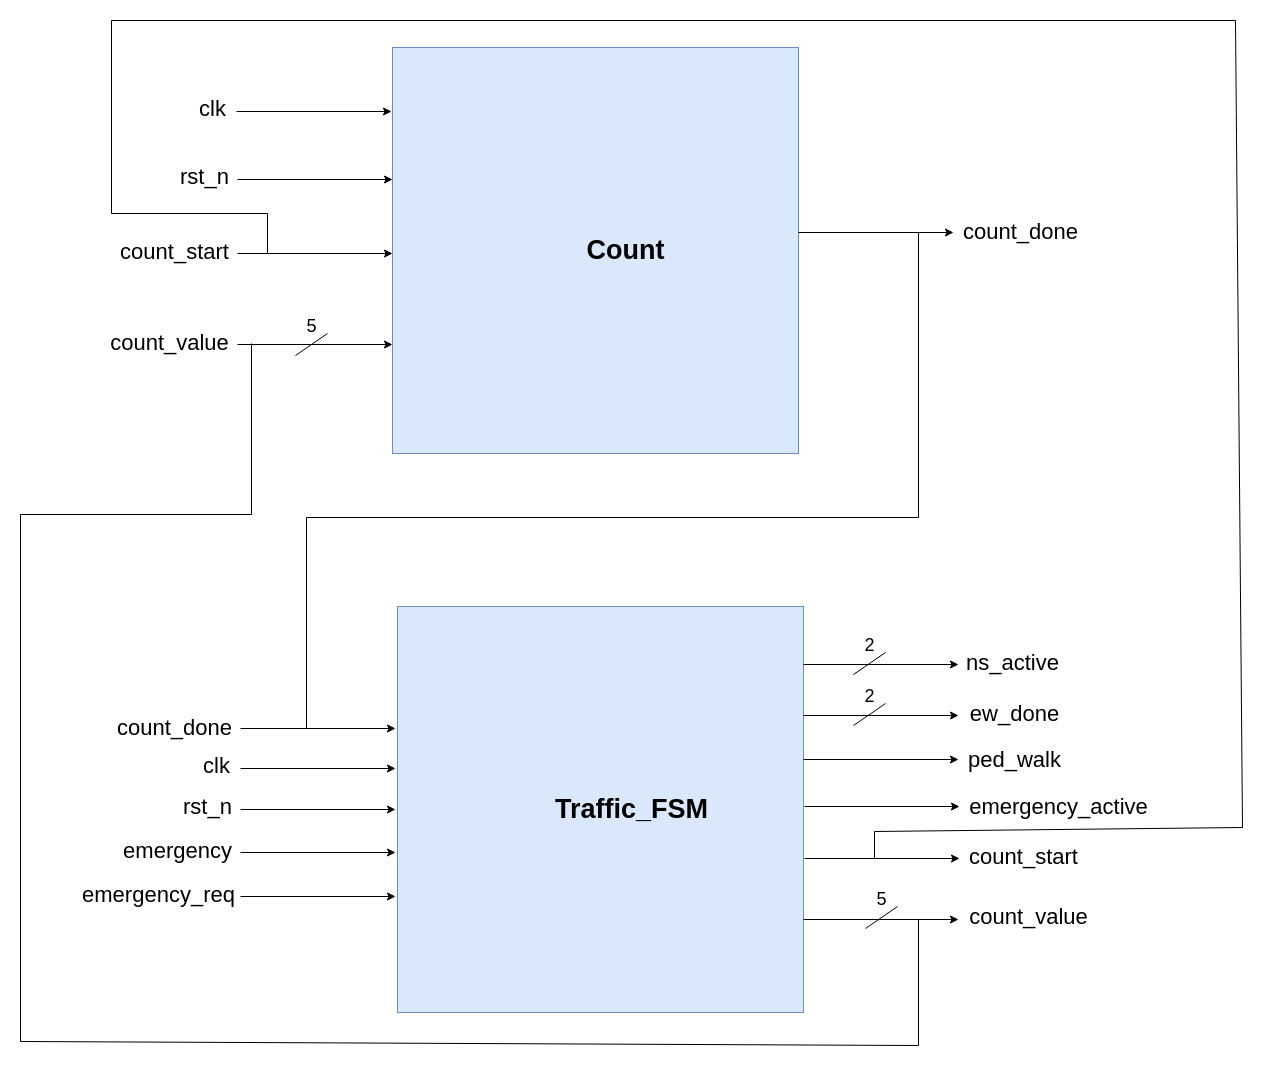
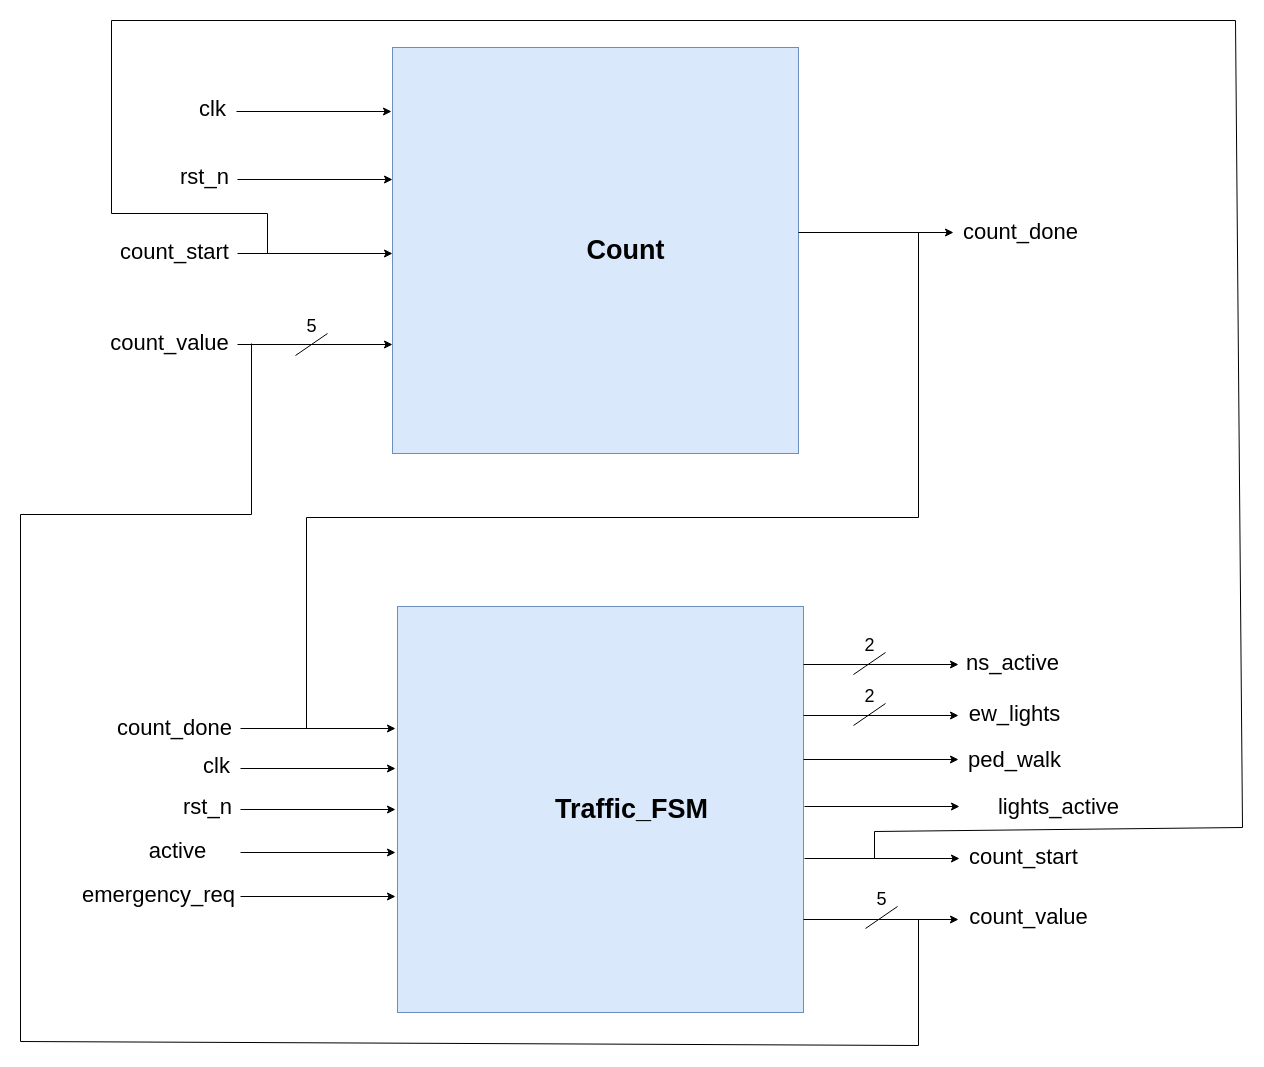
  <mxCell id="0" />
  <mxCell id="1" parent="0" />
  <mxCell id="2" value="" style="whiteSpace=wrap;html=1;aspect=fixed;fillColor=#dae8fc;strokeColor=#6c8ebf;" vertex="1" parent="1"><mxGeometry x="392" y="47" width="406" height="406" as="geometry" /></mxCell>
  <mxCell id="3" value="" style="endArrow=classic;html=1;rounded=0;" edge="1" parent="1"><mxGeometry width="50" height="50" relative="1" as="geometry"><mxPoint x="236" y="111" as="sourcePoint" /><mxPoint x="391" y="111" as="targetPoint" /></mxGeometry></mxCell>
  <mxCell id="4" value="" style="endArrow=classic;html=1;rounded=0;" edge="1" parent="1"><mxGeometry width="50" height="50" relative="1" as="geometry"><mxPoint x="237" y="179" as="sourcePoint" /><mxPoint x="392" y="179" as="targetPoint" /></mxGeometry></mxCell>
  <mxCell id="5" value="" style="endArrow=classic;html=1;rounded=0;" edge="1" parent="1"><mxGeometry width="50" height="50" relative="1" as="geometry"><mxPoint x="237" y="253" as="sourcePoint" /><mxPoint x="392" y="253" as="targetPoint" /></mxGeometry></mxCell>
  <mxCell id="6" value="" style="endArrow=classic;html=1;rounded=0;" edge="1" parent="1"><mxGeometry width="50" height="50" relative="1" as="geometry"><mxPoint x="237" y="344" as="sourcePoint" /><mxPoint x="392" y="344" as="targetPoint" /></mxGeometry></mxCell>
  <mxCell id="7" value="" style="endArrow=classic;html=1;rounded=0;" edge="1" parent="1"><mxGeometry width="50" height="50" relative="1" as="geometry"><mxPoint x="798" y="232" as="sourcePoint" /><mxPoint x="953" y="232" as="targetPoint" /></mxGeometry></mxCell>
  <mxCell id="8" value="" style="endArrow=none;html=1;rounded=0;" edge="1" parent="1"><mxGeometry width="50" height="50" relative="1" as="geometry"><mxPoint x="295" y="355" as="sourcePoint" /><mxPoint x="327" y="333" as="targetPoint" /></mxGeometry></mxCell>
  <mxCell id="9" value="&lt;font style=&quot;font-size: 18px;&quot;&gt;5&lt;/font&gt;" style="text;html=1;align=center;verticalAlign=middle;resizable=0;points=[];autosize=1;strokeColor=none;fillColor=none;" vertex="1" parent="1"><mxGeometry x="297" y="309" width="28" height="34" as="geometry" /></mxCell>
  <mxCell id="10" value="&lt;font style=&quot;font-size: 22px;&quot;&gt;clk&lt;/font&gt;" style="text;html=1;align=center;verticalAlign=middle;resizable=0;points=[];autosize=1;strokeColor=none;fillColor=none;" vertex="1" parent="1"><mxGeometry x="189" y="90" width="45" height="38" as="geometry" /></mxCell>
  <mxCell id="11" value="&lt;font style=&quot;font-size: 22px;&quot;&gt;rst_n&lt;/font&gt;" style="text;html=1;align=center;verticalAlign=middle;resizable=0;points=[];autosize=1;strokeColor=none;fillColor=none;" vertex="1" parent="1"><mxGeometry x="170" y="158" width="67" height="38" as="geometry" /></mxCell>
  <mxCell id="12" value="&lt;font style=&quot;font-size: 22px;&quot;&gt;count_start&lt;/font&gt;" style="text;html=1;align=center;verticalAlign=middle;resizable=0;points=[];autosize=1;strokeColor=none;fillColor=none;" vertex="1" parent="1"><mxGeometry x="110" y="233" width="127" height="38" as="geometry" /></mxCell>
  <mxCell id="13" value="&lt;font style=&quot;font-size: 22px;&quot;&gt;count_value&lt;/font&gt;" style="text;html=1;align=center;verticalAlign=middle;resizable=0;points=[];autosize=1;strokeColor=none;fillColor=none;" vertex="1" parent="1"><mxGeometry x="100" y="324" width="137" height="38" as="geometry" /></mxCell>
  <mxCell id="14" value="&lt;font style=&quot;font-size: 22px;&quot;&gt;count_done&lt;/font&gt;" style="text;html=1;align=center;verticalAlign=middle;resizable=0;points=[];autosize=1;strokeColor=none;fillColor=none;" vertex="1" parent="1"><mxGeometry x="953" y="213" width="133" height="38" as="geometry" /></mxCell>
  <mxCell id="15" value="&lt;font style=&quot;font-size: 27px;&quot;&gt;&lt;b&gt;Count&lt;/b&gt;&lt;/font&gt;" style="text;html=1;align=center;verticalAlign=middle;resizable=0;points=[];autosize=1;strokeColor=none;fillColor=none;" vertex="1" parent="1"><mxGeometry x="577" y="228" width="96" height="44" as="geometry" /></mxCell>
  <mxCell id="16" value="" style="whiteSpace=wrap;html=1;aspect=fixed;fillColor=#dae8fc;strokeColor=#6c8ebf;" vertex="1" parent="1"><mxGeometry x="397" y="606" width="406" height="406" as="geometry" /></mxCell>
  <mxCell id="17" value="" style="endArrow=classic;html=1;rounded=0;" edge="1" parent="1"><mxGeometry width="50" height="50" relative="1" as="geometry"><mxPoint x="240" y="768" as="sourcePoint" /><mxPoint x="395" y="768" as="targetPoint" /></mxGeometry></mxCell>
  <mxCell id="18" value="" style="endArrow=classic;html=1;rounded=0;" edge="1" parent="1"><mxGeometry width="50" height="50" relative="1" as="geometry"><mxPoint x="240" y="809" as="sourcePoint" /><mxPoint x="395" y="809" as="targetPoint" /></mxGeometry></mxCell>
  <mxCell id="19" value="" style="endArrow=classic;html=1;rounded=0;" edge="1" parent="1"><mxGeometry width="50" height="50" relative="1" as="geometry"><mxPoint x="240" y="852" as="sourcePoint" /><mxPoint x="395" y="852" as="targetPoint" /></mxGeometry></mxCell>
  <mxCell id="20" value="" style="endArrow=classic;html=1;rounded=0;" edge="1" parent="1"><mxGeometry width="50" height="50" relative="1" as="geometry"><mxPoint x="240" y="896" as="sourcePoint" /><mxPoint x="395" y="896" as="targetPoint" /></mxGeometry></mxCell>
  <mxCell id="21" value="" style="endArrow=classic;html=1;rounded=0;" edge="1" parent="1"><mxGeometry width="50" height="50" relative="1" as="geometry"><mxPoint x="803" y="664" as="sourcePoint" /><mxPoint x="958" y="664" as="targetPoint" /></mxGeometry></mxCell>
  <mxCell id="22" value="" style="endArrow=none;html=1;rounded=0;" edge="1" parent="1"><mxGeometry width="50" height="50" relative="1" as="geometry"><mxPoint x="853" y="674" as="sourcePoint" /><mxPoint x="885" y="652" as="targetPoint" /></mxGeometry></mxCell>
  <mxCell id="23" value="&lt;font style=&quot;font-size: 18px;&quot;&gt;2&lt;/font&gt;" style="text;html=1;align=center;verticalAlign=middle;resizable=0;points=[];autosize=1;strokeColor=none;fillColor=none;" vertex="1" parent="1"><mxGeometry x="855" y="628" width="28" height="34" as="geometry" /></mxCell>
  <mxCell id="24" value="&lt;font style=&quot;font-size: 22px;&quot;&gt;clk&lt;/font&gt;" style="text;html=1;align=center;verticalAlign=middle;resizable=0;points=[];autosize=1;strokeColor=none;fillColor=none;" vertex="1" parent="1"><mxGeometry x="193" y="747" width="45" height="38" as="geometry" /></mxCell>
  <mxCell id="25" value="&lt;font style=&quot;font-size: 22px;&quot;&gt;rst_n&lt;/font&gt;" style="text;html=1;align=center;verticalAlign=middle;resizable=0;points=[];autosize=1;strokeColor=none;fillColor=none;" vertex="1" parent="1"><mxGeometry x="173" y="788" width="67" height="38" as="geometry" /></mxCell>
- <mxCell id="26" value="&lt;font style=&quot;font-size: 22px;&quot;&gt;emergency&lt;/font&gt;" style="text;html=1;align=center;verticalAlign=middle;resizable=0;points=[];autosize=1;strokeColor=none;fillColor=none;" vertex="1" parent="1"><mxGeometry x="113" y="832" width="127" height="38" as="geometry" /></mxCell>
+ <mxCell id="26" value="&lt;font style=&quot;font-size: 22px;&quot;&gt;active&lt;/font&gt;" style="text;html=1;align=center;verticalAlign=middle;resizable=0;points=[];autosize=1;strokeColor=none;fillColor=none;" vertex="1" parent="1"><mxGeometry x="113" y="832" width="127" height="38" as="geometry" /></mxCell>
  <mxCell id="27" value="&lt;font style=&quot;font-size: 22px;&quot;&gt;emergency_req&lt;/font&gt;" style="text;html=1;align=center;verticalAlign=middle;resizable=0;points=[];autosize=1;strokeColor=none;fillColor=none;" vertex="1" parent="1"><mxGeometry x="75" y="876" width="165" height="38" as="geometry" /></mxCell>
  <mxCell id="28" value="&lt;font style=&quot;font-size: 22px;&quot;&gt;ns_active&lt;/font&gt;" style="text;html=1;align=center;verticalAlign=middle;resizable=0;points=[];autosize=1;strokeColor=none;fillColor=none;" vertex="1" parent="1"><mxGeometry x="959" y="644" width="105" height="38" as="geometry" /></mxCell>
  <mxCell id="29" value="&lt;font style=&quot;font-size: 27px;&quot;&gt;&lt;b&gt;Traffic_FSM&lt;/b&gt;&lt;/font&gt;" style="text;html=1;align=center;verticalAlign=middle;resizable=0;points=[];autosize=1;strokeColor=none;fillColor=none;" vertex="1" parent="1"><mxGeometry x="545" y="787" width="171" height="44" as="geometry" /></mxCell>
  <mxCell id="30" value="" style="endArrow=classic;html=1;rounded=0;" edge="1" parent="1"><mxGeometry width="50" height="50" relative="1" as="geometry"><mxPoint x="240" y="728" as="sourcePoint" /><mxPoint x="395" y="728" as="targetPoint" /></mxGeometry></mxCell>
  <mxCell id="31" value="&lt;font style=&quot;font-size: 22px;&quot;&gt;count_done&lt;/font&gt;" style="text;html=1;align=center;verticalAlign=middle;resizable=0;points=[];autosize=1;strokeColor=none;fillColor=none;" vertex="1" parent="1"><mxGeometry x="107" y="709" width="133" height="38" as="geometry" /></mxCell>
  <mxCell id="32" value="" style="endArrow=none;html=1;rounded=0;" edge="1" parent="1"><mxGeometry width="50" height="50" relative="1" as="geometry"><mxPoint x="306" y="728" as="sourcePoint" /><mxPoint x="918" y="232" as="targetPoint" /><Array as="points"><mxPoint x="306" y="517" /><mxPoint x="918" y="517" /></Array></mxGeometry></mxCell>
  <mxCell id="33" value="" style="endArrow=classic;html=1;rounded=0;" edge="1" parent="1"><mxGeometry width="50" height="50" relative="1" as="geometry"><mxPoint x="803" y="715" as="sourcePoint" /><mxPoint x="958" y="715" as="targetPoint" /></mxGeometry></mxCell>
  <mxCell id="34" value="" style="endArrow=none;html=1;rounded=0;" edge="1" parent="1"><mxGeometry width="50" height="50" relative="1" as="geometry"><mxPoint x="853" y="725" as="sourcePoint" /><mxPoint x="885" y="703" as="targetPoint" /></mxGeometry></mxCell>
  <mxCell id="35" value="&lt;font style=&quot;font-size: 18px;&quot;&gt;2&lt;/font&gt;" style="text;html=1;align=center;verticalAlign=middle;resizable=0;points=[];autosize=1;strokeColor=none;fillColor=none;" vertex="1" parent="1"><mxGeometry x="855" y="679" width="28" height="34" as="geometry" /></mxCell>
- <mxCell id="36" value="&lt;font style=&quot;font-size: 22px;&quot;&gt;ew_done&lt;/font&gt;" style="text;html=1;align=center;verticalAlign=middle;resizable=0;points=[];autosize=1;strokeColor=none;fillColor=none;" vertex="1" parent="1"><mxGeometry x="959" y="695" width="110" height="38" as="geometry" /></mxCell>
+ <mxCell id="36" value="&lt;font style=&quot;font-size: 22px;&quot;&gt;ew_lights&lt;/font&gt;" style="text;html=1;align=center;verticalAlign=middle;resizable=0;points=[];autosize=1;strokeColor=none;fillColor=none;" vertex="1" parent="1"><mxGeometry x="959" y="695" width="110" height="38" as="geometry" /></mxCell>
  <mxCell id="37" value="" style="endArrow=classic;html=1;rounded=0;" edge="1" parent="1"><mxGeometry width="50" height="50" relative="1" as="geometry"><mxPoint x="803" y="759" as="sourcePoint" /><mxPoint x="958" y="759" as="targetPoint" /></mxGeometry></mxCell>
  <mxCell id="38" value="" style="endArrow=classic;html=1;rounded=0;" edge="1" parent="1"><mxGeometry width="50" height="50" relative="1" as="geometry"><mxPoint x="804" y="806" as="sourcePoint" /><mxPoint x="959" y="806" as="targetPoint" /></mxGeometry></mxCell>
  <mxCell id="39" value="" style="endArrow=classic;html=1;rounded=0;" edge="1" parent="1"><mxGeometry width="50" height="50" relative="1" as="geometry"><mxPoint x="804" y="858" as="sourcePoint" /><mxPoint x="959" y="858" as="targetPoint" /></mxGeometry></mxCell>
  <mxCell id="40" value="&lt;font style=&quot;font-size: 22px;&quot;&gt;ped_walk&lt;/font&gt;" style="text;html=1;align=center;verticalAlign=middle;resizable=0;points=[];autosize=1;strokeColor=none;fillColor=none;" vertex="1" parent="1"><mxGeometry x="958" y="741" width="111" height="38" as="geometry" /></mxCell>
- <mxCell id="41" value="&lt;font style=&quot;font-size: 22px;&quot;&gt;emergency_active&lt;/font&gt;" style="text;html=1;align=center;verticalAlign=middle;resizable=0;points=[];autosize=1;strokeColor=none;fillColor=none;" vertex="1" parent="1"><mxGeometry x="959" y="788" width="197" height="38" as="geometry" /></mxCell>
+ <mxCell id="41" value="&lt;font style=&quot;font-size: 22px;&quot;&gt;lights_active&lt;/font&gt;" style="text;html=1;align=center;verticalAlign=middle;resizable=0;points=[];autosize=1;strokeColor=none;fillColor=none;" vertex="1" parent="1"><mxGeometry x="959" y="788" width="197" height="38" as="geometry" /></mxCell>
  <mxCell id="42" value="&lt;font style=&quot;font-size: 22px;&quot;&gt;count_start&lt;/font&gt;" style="text;html=1;align=center;verticalAlign=middle;resizable=0;points=[];autosize=1;strokeColor=none;fillColor=none;" vertex="1" parent="1"><mxGeometry x="959" y="838" width="127" height="38" as="geometry" /></mxCell>
  <mxCell id="43" value="" style="endArrow=classic;html=1;rounded=0;" edge="1" parent="1"><mxGeometry width="50" height="50" relative="1" as="geometry"><mxPoint x="803" y="919" as="sourcePoint" /><mxPoint x="958" y="919" as="targetPoint" /></mxGeometry></mxCell>
  <mxCell id="44" value="&lt;font style=&quot;font-size: 22px;&quot;&gt;count_value&lt;/font&gt;" style="text;html=1;align=center;verticalAlign=middle;resizable=0;points=[];autosize=1;strokeColor=none;fillColor=none;" vertex="1" parent="1"><mxGeometry x="959" y="898" width="137" height="38" as="geometry" /></mxCell>
  <mxCell id="45" value="" style="endArrow=none;html=1;rounded=0;" edge="1" parent="1"><mxGeometry width="50" height="50" relative="1" as="geometry"><mxPoint x="865" y="928" as="sourcePoint" /><mxPoint x="897" y="906" as="targetPoint" /></mxGeometry></mxCell>
  <mxCell id="46" value="&lt;font style=&quot;font-size: 18px;&quot;&gt;5&lt;/font&gt;" style="text;html=1;align=center;verticalAlign=middle;resizable=0;points=[];autosize=1;strokeColor=none;fillColor=none;" vertex="1" parent="1"><mxGeometry x="867" y="882" width="28" height="34" as="geometry" /></mxCell>
  <mxCell id="47" value="" style="endArrow=none;html=1;rounded=0;" edge="1" parent="1"><mxGeometry width="50" height="50" relative="1" as="geometry"><mxPoint x="918" y="919" as="sourcePoint" /><mxPoint x="251" y="343" as="targetPoint" /><Array as="points"><mxPoint x="918" y="1045" /><mxPoint x="20" y="1041" /><mxPoint x="20" y="514" /><mxPoint x="251" y="514" /></Array></mxGeometry></mxCell>
  <mxCell id="48" value="" style="endArrow=none;html=1;rounded=0;" edge="1" parent="1"><mxGeometry width="50" height="50" relative="1" as="geometry"><mxPoint x="874" y="858" as="sourcePoint" /><mxPoint x="267" y="253" as="targetPoint" /><Array as="points"><mxPoint x="874" y="831" /><mxPoint x="1242" y="827" /><mxPoint x="1235" y="20" /><mxPoint x="111" y="20" /><mxPoint x="111" y="213" /><mxPoint x="267" y="213" /></Array></mxGeometry></mxCell>
